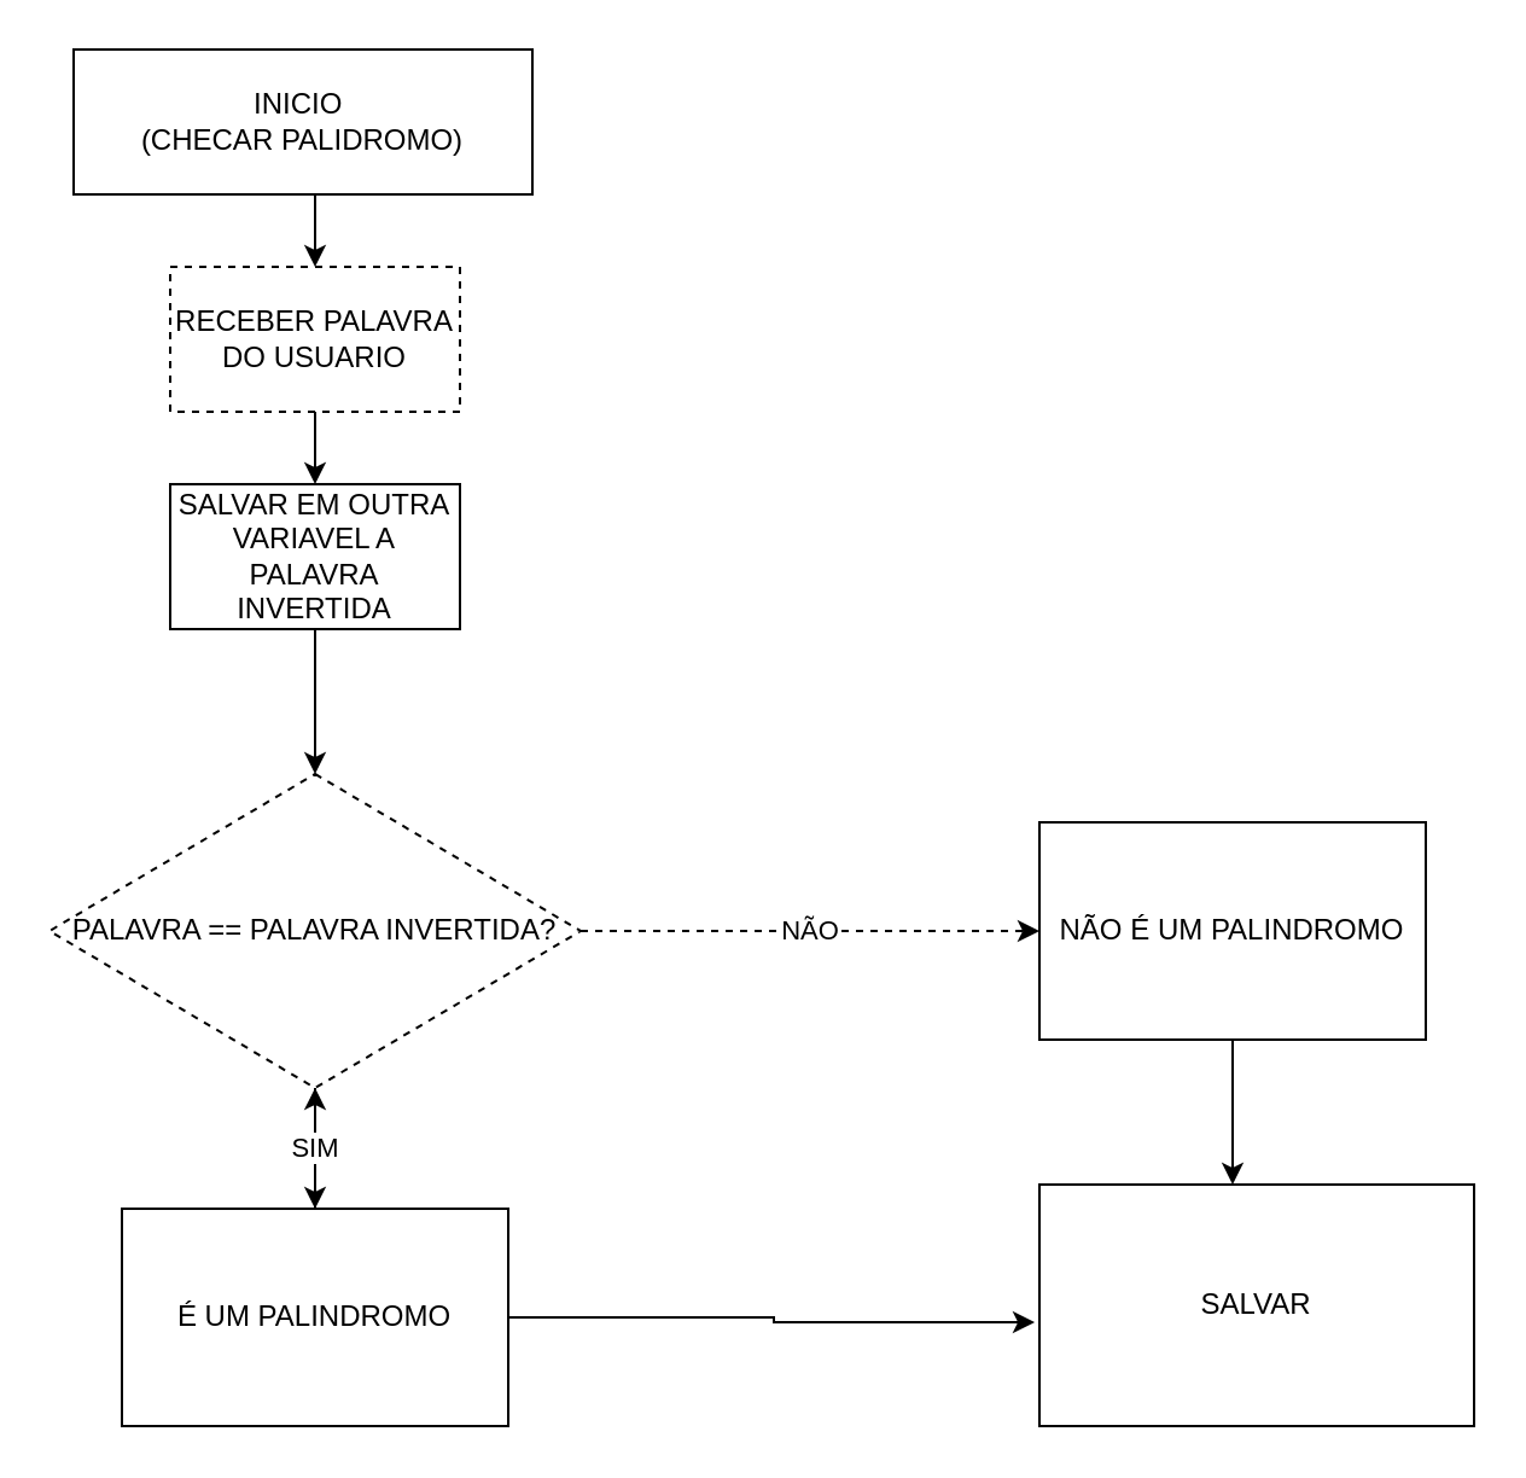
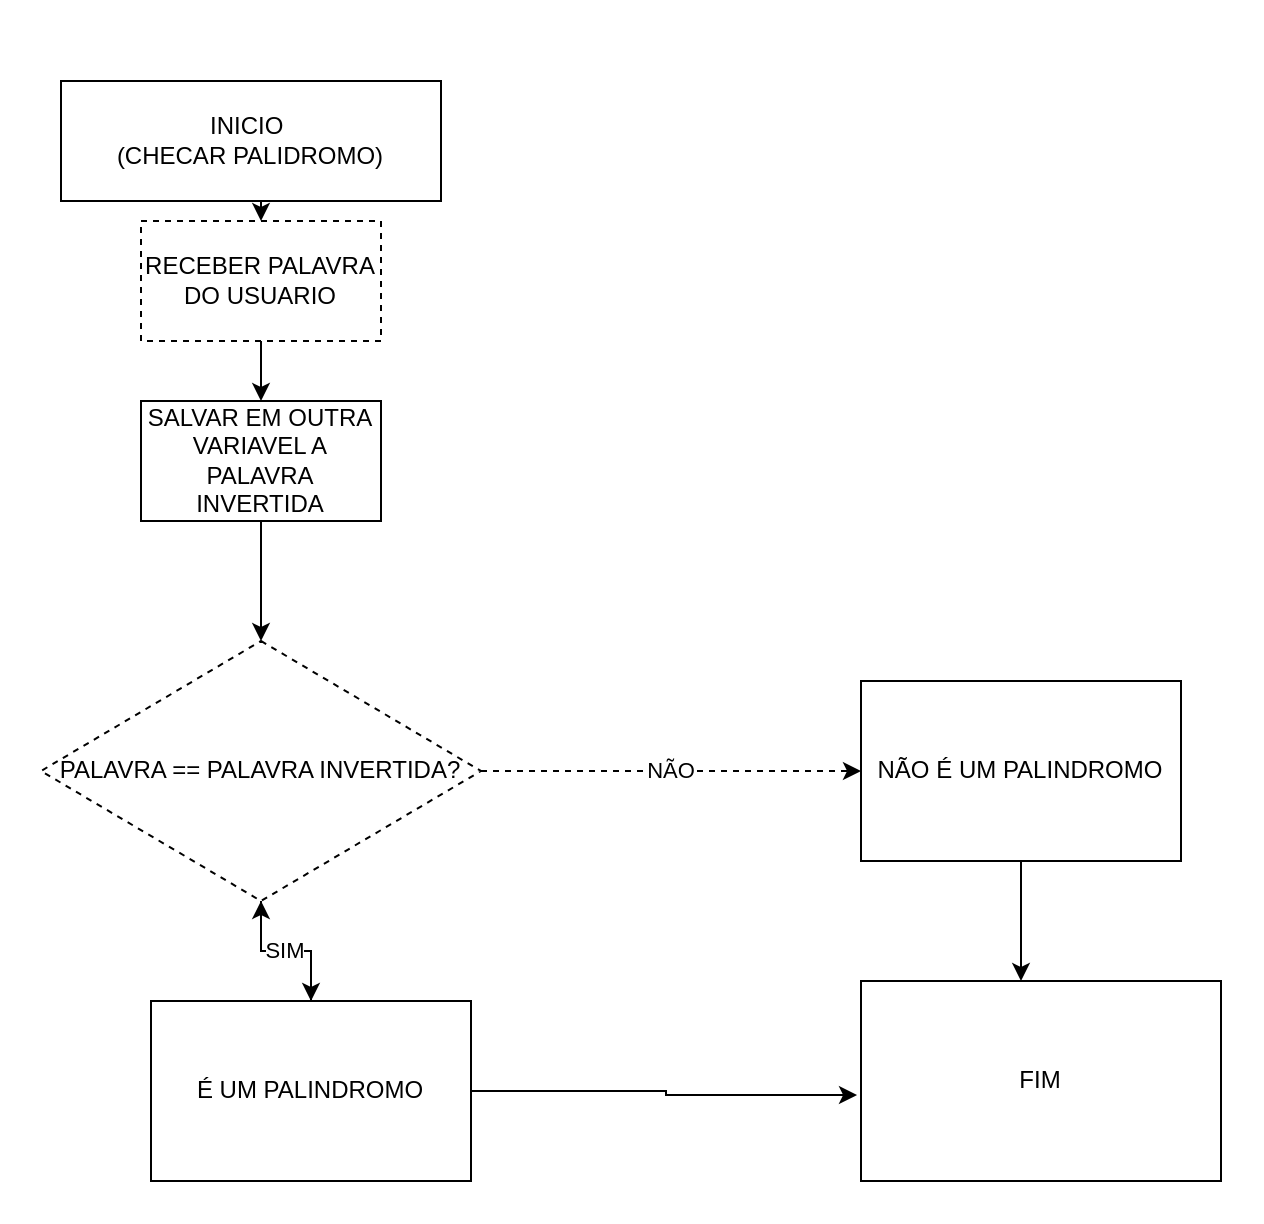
  <mxCell id="0" />
  <mxCell id="1" parent="0" />
  <mxCell id="2" style="edgeStyle=orthogonalEdgeStyle;rounded=0;orthogonalLoop=1;jettySize=auto;html=1;exitX=0.5;exitY=1;exitDx=0;exitDy=0;entryX=0.5;entryY=0;entryDx=0;entryDy=0;" edge="1" parent="1" source="3" target="5"><mxGeometry relative="1" as="geometry" /></mxCell>
- <mxCell id="3" value="INICIO&amp;nbsp;&lt;div&gt;(CHECAR PALIDROMO)&lt;/div&gt;" style="rounded=0;whiteSpace=wrap;html=1;" vertex="1" parent="1"><mxGeometry x="30" y="20" width="190" height="60" as="geometry" /></mxCell>
+ <mxCell id="3" value="INICIO&amp;nbsp;&lt;div&gt;(CHECAR PALIDROMO)&lt;/div&gt;" style="rounded=0;whiteSpace=wrap;html=1;" vertex="1" parent="1"><mxGeometry x="30" y="40" width="190" height="60" as="geometry" /></mxCell>
  <mxCell id="4" style="edgeStyle=orthogonalEdgeStyle;rounded=0;orthogonalLoop=1;jettySize=auto;html=1;exitX=0.5;exitY=1;exitDx=0;exitDy=0;" edge="1" parent="1" source="5" target="7"><mxGeometry relative="1" as="geometry" /></mxCell>
  <mxCell id="5" value="RECEBER PALAVRA DO USUARIO" style="rounded=0;whiteSpace=wrap;html=1;dashed=1;" vertex="1" parent="1"><mxGeometry x="70" y="110" width="120" height="60" as="geometry" /></mxCell>
  <mxCell id="6" style="edgeStyle=orthogonalEdgeStyle;rounded=0;orthogonalLoop=1;jettySize=auto;html=1;exitX=0.5;exitY=1;exitDx=0;exitDy=0;entryX=0.5;entryY=0;entryDx=0;entryDy=0;" edge="1" parent="1" source="7" target="10"><mxGeometry relative="1" as="geometry" /></mxCell>
  <mxCell id="7" value="SALVAR EM OUTRA VARIAVEL A PALAVRA INVERTIDA" style="rounded=0;whiteSpace=wrap;html=1;" vertex="1" parent="1"><mxGeometry x="70" y="200" width="120" height="60" as="geometry" /></mxCell>
  <mxCell id="8" value="NÃO" style="edgeStyle=orthogonalEdgeStyle;rounded=0;orthogonalLoop=1;jettySize=auto;html=1;exitX=1;exitY=0.5;exitDx=0;exitDy=0;entryX=0;entryY=0.5;entryDx=0;entryDy=0;dashed=1;" edge="1" parent="1" source="10" target="14"><mxGeometry relative="1" as="geometry" /></mxCell>
  <mxCell id="9" style="edgeStyle=orthogonalEdgeStyle;rounded=0;orthogonalLoop=1;jettySize=auto;html=1;exitX=0.5;exitY=1;exitDx=0;exitDy=0;entryX=0.5;entryY=0;entryDx=0;entryDy=0;" edge="1" parent="1" source="10" target="12"><mxGeometry relative="1" as="geometry" /></mxCell>
  <mxCell id="10" value="PALAVRA == PALAVRA INVERTIDA?" style="rhombus;whiteSpace=wrap;html=1;dashed=1;" vertex="1" parent="1"><mxGeometry x="20" y="320" width="220" height="130" as="geometry" /></mxCell>
  <mxCell id="11" value="SIM" style="edgeStyle=orthogonalEdgeStyle;rounded=0;orthogonalLoop=1;jettySize=auto;html=1;" edge="1" parent="1" source="12" target="10"><mxGeometry relative="1" as="geometry" /></mxCell>
- <mxCell id="12" value="É UM PALINDROMO" style="rounded=0;whiteSpace=wrap;html=1;" vertex="1" parent="1"><mxGeometry x="50" y="500" width="160" height="90" as="geometry" /></mxCell>
+ <mxCell id="12" value="É UM PALINDROMO" style="rounded=0;whiteSpace=wrap;html=1;" vertex="1" parent="1"><mxGeometry x="75" y="500" width="160" height="90" as="geometry" /></mxCell>
  <mxCell id="13" style="edgeStyle=orthogonalEdgeStyle;rounded=0;orthogonalLoop=1;jettySize=auto;html=1;exitX=0.5;exitY=1;exitDx=0;exitDy=0;" edge="1" parent="1" source="14"><mxGeometry relative="1" as="geometry"><mxPoint x="510" y="490" as="targetPoint" /></mxGeometry></mxCell>
  <mxCell id="14" value="NÃO É UM PALINDROMO" style="rounded=0;whiteSpace=wrap;html=1;" vertex="1" parent="1"><mxGeometry x="430" y="340" width="160" height="90" as="geometry" /></mxCell>
- <mxCell id="15" value="SALVAR" style="rounded=0;whiteSpace=wrap;html=1;" vertex="1" parent="1"><mxGeometry x="430" y="490" width="180" height="100" as="geometry" /></mxCell>
+ <mxCell id="15" value="FIM" style="rounded=0;whiteSpace=wrap;html=1;" vertex="1" parent="1"><mxGeometry x="430" y="490" width="180" height="100" as="geometry" /></mxCell>
  <mxCell id="16" style="edgeStyle=orthogonalEdgeStyle;rounded=0;orthogonalLoop=1;jettySize=auto;html=1;exitX=1;exitY=0.5;exitDx=0;exitDy=0;entryX=-0.011;entryY=0.57;entryDx=0;entryDy=0;entryPerimeter=0;" edge="1" parent="1" source="12" target="15"><mxGeometry relative="1" as="geometry" /></mxCell>
